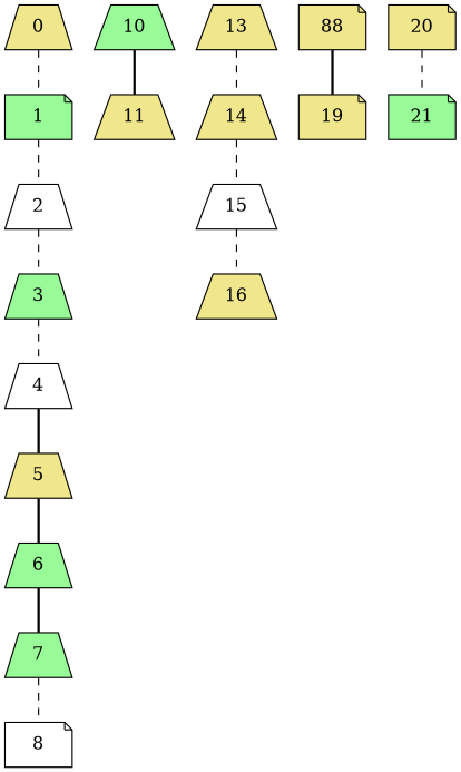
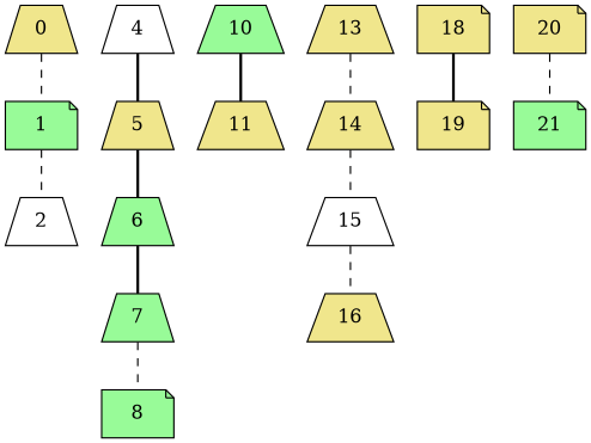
  graph {
    node [fillcolor=khaki nearest_centroid=4 shape=trapezium style=filled]
    edge [style=dashed]
    0 [nearest_centroid=3]
    1 [fillcolor=palegreen nearest_centroid=3 shape=note]
    2 [fillcolor=white nearest_centroid=3]
-   3 [fillcolor=palegreen nearest_centroid=3]
    4 [fillcolor=white]
    5
    6 [fillcolor=palegreen]
    7 [fillcolor=palegreen]
-   8 [fillcolor=white shape=note]
+   8 [fillcolor=palegreen shape=note]
    10 [fillcolor=palegreen]
    11
    13
    14
    15 [fillcolor=white]
    16
-   18 [shape=note label=88]
+   18 [shape=note]
    19 [shape=note]
    20 [shape=note]
    21 [fillcolor=palegreen shape=note]
    0 -- 1
    1 -- 2
-   2 -- 3
-   3 -- 4
    4 -- 5 [style=bold]
    5 -- 6 [style=bold]
    6 -- 7 [style=bold]
    7 -- 8
    10 -- 11 [style=bold]
    13 -- 14
    14 -- 15
    15 -- 16
    18 -- 19 [style=bold]
    20 -- 21
  }
